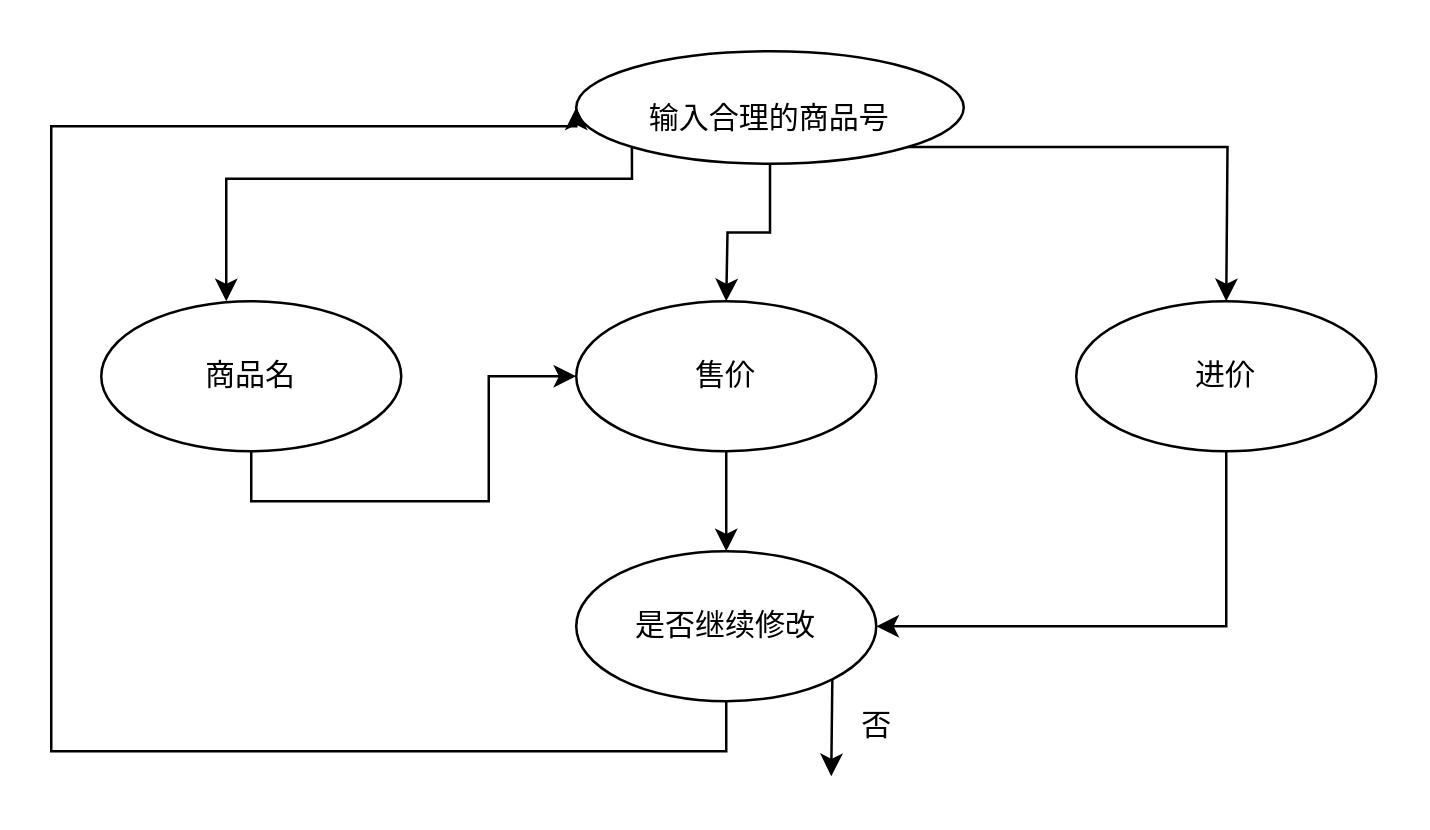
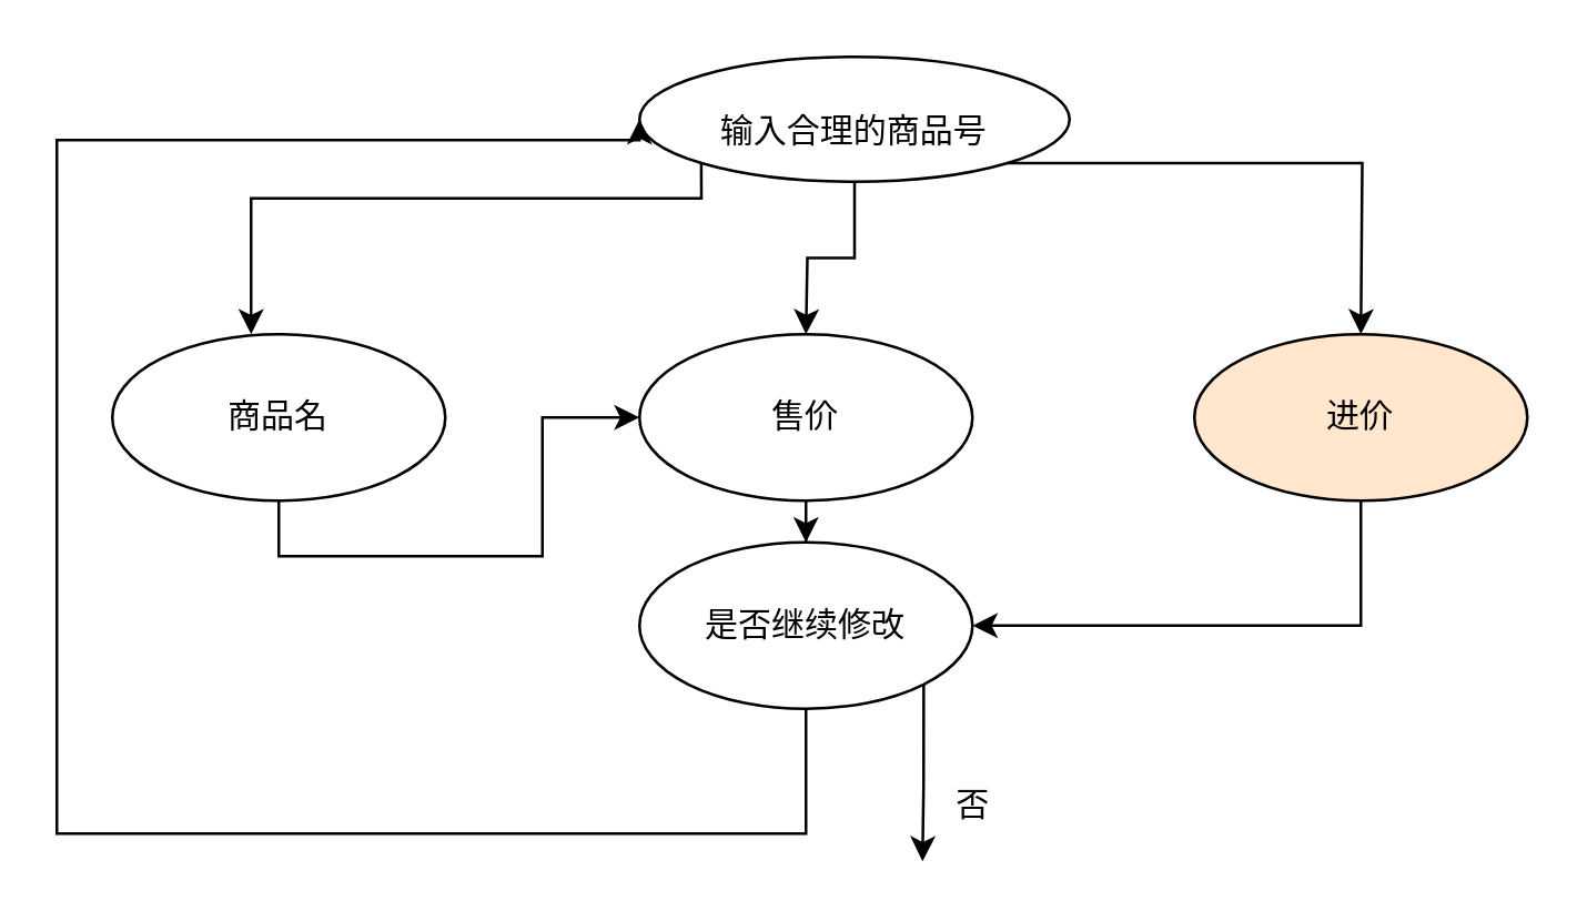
  <mxCell id="0" />
  <mxCell id="1" parent="0" />
  <mxCell id="2" style="edgeStyle=orthogonalEdgeStyle;rounded=0;orthogonalLoop=1;jettySize=auto;html=1;exitX=0;exitY=1;exitDx=0;exitDy=0;fontSize=12;" edge="1" parent="1" source="5"><mxGeometry relative="1" as="geometry"><mxPoint x="90" y="120" as="targetPoint" /><Array as="points"><mxPoint x="90" y="71" /><mxPoint x="90" y="120" /></Array></mxGeometry></mxCell>
  <mxCell id="3" style="edgeStyle=orthogonalEdgeStyle;rounded=0;orthogonalLoop=1;jettySize=auto;html=1;exitX=0.5;exitY=1;exitDx=0;exitDy=0;fontSize=12;" edge="1" parent="1" source="5"><mxGeometry relative="1" as="geometry"><mxPoint x="290" y="120" as="targetPoint" /></mxGeometry></mxCell>
  <mxCell id="4" style="edgeStyle=orthogonalEdgeStyle;rounded=0;orthogonalLoop=1;jettySize=auto;html=1;exitX=1;exitY=1;exitDx=0;exitDy=0;fontSize=12;" edge="1" parent="1" source="5"><mxGeometry relative="1" as="geometry"><mxPoint x="490" y="120" as="targetPoint" /></mxGeometry></mxCell>
  <mxCell id="5" value="&lt;font style=&quot;font-size: 12px&quot;&gt;输入合理的商品号&lt;/font&gt;" style="ellipse;whiteSpace=wrap;html=1;fontSize=24;" vertex="1" parent="1"><mxGeometry x="230" y="20" width="155" height="45" as="geometry" /></mxCell>
  <mxCell id="6" style="edgeStyle=orthogonalEdgeStyle;rounded=0;orthogonalLoop=1;jettySize=auto;html=1;exitX=0.5;exitY=1;exitDx=0;exitDy=0;fontSize=12;" edge="1" parent="1" source="7" target="9"><mxGeometry relative="1" as="geometry" /></mxCell>
  <mxCell id="7" value="商品名" style="ellipse;whiteSpace=wrap;html=1;fontSize=12;" vertex="1" parent="1"><mxGeometry x="40" y="120" width="120" height="60" as="geometry" /></mxCell>
  <mxCell id="8" style="edgeStyle=orthogonalEdgeStyle;rounded=0;orthogonalLoop=1;jettySize=auto;html=1;exitX=0.5;exitY=1;exitDx=0;exitDy=0;fontSize=12;" edge="1" parent="1" source="9" target="14"><mxGeometry relative="1" as="geometry" /></mxCell>
  <mxCell id="9" value="售价" style="ellipse;whiteSpace=wrap;html=1;fontSize=12;" vertex="1" parent="1"><mxGeometry x="230" y="120" width="120" height="60" as="geometry" /></mxCell>
  <mxCell id="10" style="edgeStyle=orthogonalEdgeStyle;rounded=0;orthogonalLoop=1;jettySize=auto;html=1;exitX=0.5;exitY=1;exitDx=0;exitDy=0;entryX=1;entryY=0.5;entryDx=0;entryDy=0;fontSize=12;" edge="1" parent="1" source="11" target="14"><mxGeometry relative="1" as="geometry" /></mxCell>
- <mxCell id="11" value="进价" style="ellipse;whiteSpace=wrap;html=1;fontSize=12;" vertex="1" parent="1"><mxGeometry x="430" y="120" width="120" height="60" as="geometry" /></mxCell>
+ <mxCell id="11" value="进价" style="ellipse;whiteSpace=wrap;html=1;fontSize=12;fillColor=#ffe6cc;" vertex="1" parent="1"><mxGeometry x="430" y="120" width="120" height="60" as="geometry" /></mxCell>
  <mxCell id="12" style="edgeStyle=orthogonalEdgeStyle;rounded=0;orthogonalLoop=1;jettySize=auto;html=1;exitX=0.5;exitY=1;exitDx=0;exitDy=0;fontSize=12;entryX=0;entryY=0.5;entryDx=0;entryDy=0;" edge="1" parent="1" source="14" target="5"><mxGeometry relative="1" as="geometry"><mxPoint x="-40" y="50" as="targetPoint" /><Array as="points"><mxPoint x="290" y="300" /><mxPoint x="20" y="300" /><mxPoint x="20" y="50" /></Array></mxGeometry></mxCell>
  <mxCell id="13" style="edgeStyle=orthogonalEdgeStyle;rounded=0;orthogonalLoop=1;jettySize=auto;html=1;exitX=1;exitY=1;exitDx=0;exitDy=0;fontSize=12;" edge="1" parent="1" source="14"><mxGeometry relative="1" as="geometry"><mxPoint x="332" y="310" as="targetPoint" /></mxGeometry></mxCell>
- <mxCell id="14" value="是否继续修改" style="ellipse;whiteSpace=wrap;html=1;fontSize=12;" vertex="1" parent="1"><mxGeometry x="230" y="220" width="120" height="60" as="geometry" /></mxCell>
+ <mxCell id="14" value="是否继续修改" style="ellipse;whiteSpace=wrap;html=1;fontSize=12;" vertex="1" parent="1"><mxGeometry x="230" y="195" width="120" height="60" as="geometry" /></mxCell>
  <mxCell id="15" value="否" style="text;html=1;align=center;verticalAlign=middle;resizable=0;points=[];autosize=1;strokeColor=none;fillColor=none;fontSize=12;" vertex="1" parent="1"><mxGeometry x="335" y="280" width="30" height="20" as="geometry" /></mxCell>
